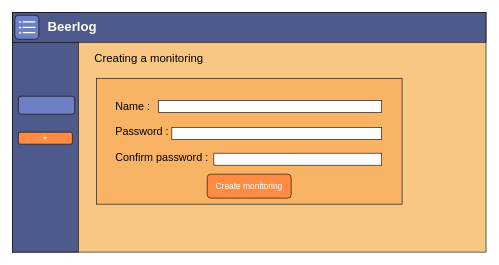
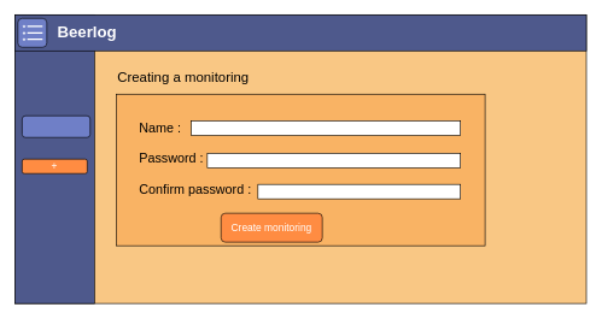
  <mxCell id="0" />
  <mxCell id="1" parent="0" />
  <mxCell id="2" value="" style="rounded=0;whiteSpace=wrap;html=1;fillColor=#F9C784;" parent="1" vertex="1"><mxGeometry x="20" y="20" width="790" height="400" as="geometry" /></mxCell>
  <mxCell id="3" value="" style="rounded=0;whiteSpace=wrap;html=1;fillColor=#F9B364;" parent="1" vertex="1"><mxGeometry x="160" y="130" width="510" height="210" as="geometry" /></mxCell>
  <mxCell id="4" value="Name :&lt;br style=&quot;font-size: 18px;&quot;&gt;&lt;br style=&quot;font-size: 18px;&quot;&gt;&lt;div style=&quot;font-size: 18px;&quot;&gt;&lt;span style=&quot;background-color: initial; font-size: 18px;&quot;&gt;Password :&amp;nbsp;&lt;/span&gt;&lt;/div&gt;&lt;div style=&quot;font-size: 18px;&quot;&gt;&lt;span style=&quot;background-color: initial; font-size: 18px;&quot;&gt;&lt;br&gt;&lt;/span&gt;&lt;/div&gt;&lt;div style=&quot;font-size: 18px;&quot;&gt;&lt;span style=&quot;background-color: initial; font-size: 18px;&quot;&gt;Confirm password :&lt;/span&gt;&lt;/div&gt;" style="text;html=1;strokeColor=none;fillColor=none;align=left;verticalAlign=top;whiteSpace=wrap;rounded=0;fontSize=18;" parent="1" vertex="1"><mxGeometry x="190" y="160" width="200" height="80" as="geometry" /></mxCell>
  <mxCell id="5" value="" style="rounded=0;whiteSpace=wrap;html=1;fontSize=18;fillColor=#FFFFFF;" parent="1" vertex="1"><mxGeometry x="264" y="167" width="372" height="20" as="geometry" /></mxCell>
  <mxCell id="6" value="" style="rounded=0;whiteSpace=wrap;html=1;fontSize=18;fillColor=#FFFFFF;" parent="1" vertex="1"><mxGeometry x="286" y="212" width="350" height="20" as="geometry" /></mxCell>
- <mxCell id="7" value="Create monitoring" style="rounded=1;whiteSpace=wrap;html=1;strokeColor=#000000;fontSize=14;fontColor=#FFFFFF;fillColor=#FF8C42;gradientColor=none;" parent="1" vertex="1"><mxGeometry x="345" y="290" width="140" height="40" as="geometry" /></mxCell>
+ <mxCell id="7" value="Create monitoring" style="rounded=1;whiteSpace=wrap;html=1;strokeColor=#000000;fontSize=14;fontColor=#FFFFFF;fillColor=#FF8C42;gradientColor=none;" parent="1" vertex="1"><mxGeometry x="305" y="295" width="140" height="40" as="geometry" /></mxCell>
  <mxCell id="8" value="" style="rounded=0;whiteSpace=wrap;html=1;fontSize=18;fillColor=#FFFFFF;" parent="1" vertex="1"><mxGeometry x="356" y="255" width="280" height="20" as="geometry" /></mxCell>
  <mxCell id="9" value="" style="rounded=0;whiteSpace=wrap;html=1;strokeColor=#000000;fontSize=22;fontColor=#FFFFFF;fillColor=#4e598c;gradientColor=none;" parent="1" vertex="1"><mxGeometry x="20" y="20" width="110" height="400" as="geometry" /></mxCell>
  <mxCell id="10" value="" style="rounded=1;whiteSpace=wrap;html=1;strokeColor=#000000;fillColor=#6F7FC7;" parent="1" vertex="1"><mxGeometry x="30" y="160" width="94" height="30" as="geometry" /></mxCell>
  <mxCell id="11" value="" style="rounded=0;whiteSpace=wrap;html=1;fillColor=#4E598C;" parent="1" vertex="1"><mxGeometry x="20" y="20" width="790" height="50" as="geometry" /></mxCell>
  <mxCell id="12" value="+" style="rounded=1;whiteSpace=wrap;html=1;strokeColor=#000000;fontSize=14;fontColor=#FFFFFF;fillColor=#FF8C42;gradientColor=none;" parent="1" vertex="1"><mxGeometry x="30" y="220" width="90" height="20" as="geometry" /></mxCell>
  <mxCell id="13" value="" style="rounded=1;whiteSpace=wrap;html=1;strokeColor=#000000;fillColor=#6F7FC7;" parent="1" vertex="1"><mxGeometry x="24.1" y="25" width="40" height="40" as="geometry" /></mxCell>
  <mxCell id="14" value="" style="html=1;verticalLabelPosition=bottom;align=center;labelBackgroundColor=#ffffff;verticalAlign=top;strokeWidth=2;strokeColor=#FFFFFF;shadow=0;dashed=0;shape=mxgraph.ios7.icons.most_viewed;pointerEvents=1" parent="1" vertex="1"><mxGeometry x="30" y="33.6" width="28.2" height="22.8" as="geometry" /></mxCell>
  <mxCell id="15" value="Beerlog" style="text;html=1;strokeColor=none;fillColor=none;align=center;verticalAlign=middle;whiteSpace=wrap;rounded=0;fontColor=#FFFFFF;fontSize=22;fontStyle=1" parent="1" vertex="1"><mxGeometry x="90" y="30" width="60" height="30" as="geometry" /></mxCell>
- <mxCell id="16" value="Creating a monitoring" style="text;html=1;strokeColor=none;fillColor=none;align=left;verticalAlign=top;whiteSpace=wrap;rounded=0;fontSize=19;" parent="1" vertex="1"><mxGeometry x="155" y="80" width="230" height="30" as="geometry" /></mxCell>
+ <mxCell id="16" value="Creating a monitoring" style="text;html=1;strokeColor=none;fillColor=none;align=left;verticalAlign=top;whiteSpace=wrap;rounded=0;fontSize=19;" parent="1" vertex="1"><mxGeometry x="160" y="90" width="230" height="30" as="geometry" /></mxCell>
